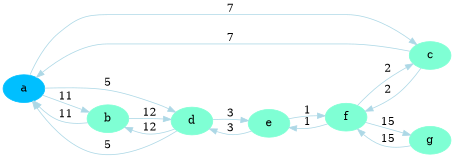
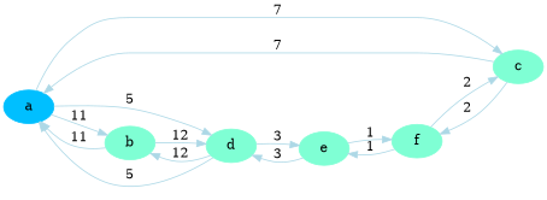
  digraph {
    rankdir=LR
    node [color=aquamarine style=filled]
    edge [color=lightblue]
    a [color=deepskyblue1]
    b
    c
    d
    f
    e
-   g
    a -> b [label=11]
    a -> c [label=7]
    a -> d [label=5]
    b -> a [label=11]
    b -> d [label=12]
    c -> a [label=7]
    c -> f [label=2]
    d -> a [label=5]
    d -> b [label=12]
    d -> e [label=3]
    f -> c [label=2]
    f -> e [label=1]
-   f -> g [label=15]
    e -> d [label=3]
    e -> f [label=1]
-   g -> f [label=15]
  }
